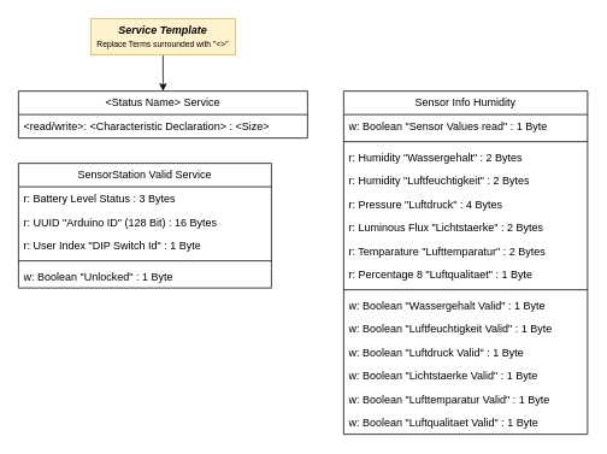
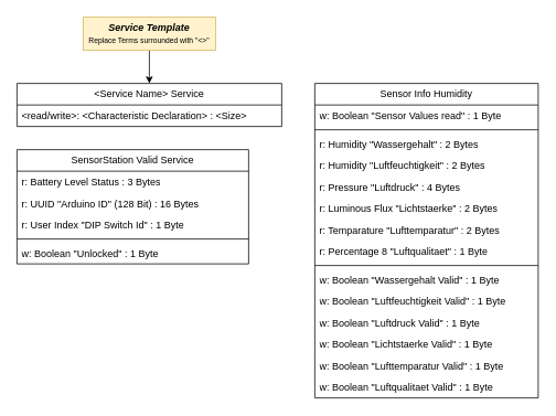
  <mxCell id="0" />
  <mxCell id="1" parent="0" />
  <mxCell id="2" value="SensorStation Valid Service" style="swimlane;fontStyle=0;childLayout=stackLayout;horizontal=1;startSize=26;fillColor=none;horizontalStack=0;resizeParent=1;resizeParentMax=0;resizeLast=0;collapsible=1;marginBottom=0;whiteSpace=wrap;html=1;" parent="1" vertex="1"><mxGeometry x="20" y="180" width="280" height="138" as="geometry" /></mxCell>
  <mxCell id="3" value="r: Battery Level Status : 3 Bytes" style="text;strokeColor=none;fillColor=none;align=left;verticalAlign=top;spacingLeft=4;spacingRight=4;overflow=hidden;rotatable=0;points=[[0,0.5],[1,0.5]];portConstraint=eastwest;whiteSpace=wrap;html=1;" parent="2" vertex="1"><mxGeometry y="26" width="280" height="26" as="geometry" /></mxCell>
  <mxCell id="4" value="r: UUID &quot;Arduino ID&quot; (128 Bit) : 16 Bytes" style="text;strokeColor=none;fillColor=none;align=left;verticalAlign=top;spacingLeft=4;spacingRight=4;overflow=hidden;rotatable=0;points=[[0,0.5],[1,0.5]];portConstraint=eastwest;whiteSpace=wrap;html=1;" parent="2" vertex="1"><mxGeometry y="52" width="280" height="26" as="geometry" /></mxCell>
  <mxCell id="5" value="r: User Index &quot;DIP Switch Id&quot; : 1 Byte" style="text;strokeColor=none;fillColor=none;align=left;verticalAlign=top;spacingLeft=4;spacingRight=4;overflow=hidden;rotatable=0;points=[[0,0.5],[1,0.5]];portConstraint=eastwest;whiteSpace=wrap;html=1;" parent="2" vertex="1"><mxGeometry y="78" width="280" height="26" as="geometry" /></mxCell>
  <mxCell id="6" value="" style="line;strokeWidth=1;fillColor=none;align=left;verticalAlign=middle;spacingTop=-1;spacingLeft=3;spacingRight=3;rotatable=0;labelPosition=right;points=[];portConstraint=eastwest;strokeColor=inherit;" vertex="1" parent="2"><mxGeometry y="104" width="280" height="8" as="geometry" /></mxCell>
  <mxCell id="7" value="w: Boolean &quot;Unlocked&quot; : 1 Byte" style="text;strokeColor=none;fillColor=none;align=left;verticalAlign=top;spacingLeft=4;spacingRight=4;overflow=hidden;rotatable=0;points=[[0,0.5],[1,0.5]];portConstraint=eastwest;whiteSpace=wrap;html=1;" vertex="1" parent="2"><mxGeometry y="112" width="280" height="26" as="geometry" /></mxCell>
  <mxCell id="8" value="Sensor Info Humidity" style="swimlane;fontStyle=0;childLayout=stackLayout;horizontal=1;startSize=26;fillColor=none;horizontalStack=0;resizeParent=1;resizeParentMax=0;resizeLast=0;collapsible=1;marginBottom=0;whiteSpace=wrap;html=1;" parent="1" vertex="1"><mxGeometry x="380" y="100" width="270" height="380" as="geometry" /></mxCell>
  <mxCell id="9" value="w: Boolean &quot;Sensor Values read&quot; : 1 Byte" style="text;strokeColor=none;fillColor=none;align=left;verticalAlign=top;spacingLeft=4;spacingRight=4;overflow=hidden;rotatable=0;points=[[0,0.5],[1,0.5]];portConstraint=eastwest;whiteSpace=wrap;html=1;" parent="8" vertex="1"><mxGeometry y="26" width="270" height="26" as="geometry" /></mxCell>
  <mxCell id="10" value="" style="line;strokeWidth=1;fillColor=none;align=left;verticalAlign=middle;spacingTop=-1;spacingLeft=3;spacingRight=3;rotatable=0;labelPosition=right;points=[];portConstraint=eastwest;strokeColor=inherit;" parent="8" vertex="1"><mxGeometry y="52" width="270" height="8" as="geometry" /></mxCell>
  <mxCell id="11" value="r: Humidity &quot;Wassergehalt&quot; : 2 Bytes" style="text;strokeColor=none;fillColor=none;align=left;verticalAlign=top;spacingLeft=4;spacingRight=4;overflow=hidden;rotatable=0;points=[[0,0.5],[1,0.5]];portConstraint=eastwest;whiteSpace=wrap;html=1;" parent="8" vertex="1"><mxGeometry y="60" width="270" height="26" as="geometry" /></mxCell>
  <mxCell id="12" value="r: Humidity &quot;Luftfeuchtigkeit&quot; : 2 Bytes" style="text;strokeColor=none;fillColor=none;align=left;verticalAlign=top;spacingLeft=4;spacingRight=4;overflow=hidden;rotatable=0;points=[[0,0.5],[1,0.5]];portConstraint=eastwest;whiteSpace=wrap;html=1;" parent="8" vertex="1"><mxGeometry y="86" width="270" height="26" as="geometry" /></mxCell>
  <mxCell id="13" value="r: Pressure &quot;Luftdruck&quot; : 4 Bytes" style="text;strokeColor=none;fillColor=none;align=left;verticalAlign=top;spacingLeft=4;spacingRight=4;overflow=hidden;rotatable=0;points=[[0,0.5],[1,0.5]];portConstraint=eastwest;whiteSpace=wrap;html=1;" parent="8" vertex="1"><mxGeometry y="112" width="270" height="26" as="geometry" /></mxCell>
  <mxCell id="14" value="r: Luminous Flux &quot;Lichtstaerke&quot; : 2 Bytes" style="text;strokeColor=none;fillColor=none;align=left;verticalAlign=top;spacingLeft=4;spacingRight=4;overflow=hidden;rotatable=0;points=[[0,0.5],[1,0.5]];portConstraint=eastwest;whiteSpace=wrap;html=1;" parent="8" vertex="1"><mxGeometry y="138" width="270" height="26" as="geometry" /></mxCell>
  <mxCell id="15" value="r: Temparature &quot;Lufttemparatur&quot; : 2 Bytes" style="text;strokeColor=none;fillColor=none;align=left;verticalAlign=top;spacingLeft=4;spacingRight=4;overflow=hidden;rotatable=0;points=[[0,0.5],[1,0.5]];portConstraint=eastwest;whiteSpace=wrap;html=1;" parent="8" vertex="1"><mxGeometry y="164" width="270" height="26" as="geometry" /></mxCell>
  <mxCell id="16" value="r: Percentage 8 &quot;Luftqualitaet&quot; : 1 Byte" style="text;strokeColor=none;fillColor=none;align=left;verticalAlign=top;spacingLeft=4;spacingRight=4;overflow=hidden;rotatable=0;points=[[0,0.5],[1,0.5]];portConstraint=eastwest;whiteSpace=wrap;html=1;" parent="8" vertex="1"><mxGeometry y="190" width="270" height="26" as="geometry" /></mxCell>
  <mxCell id="17" value="" style="line;strokeWidth=1;fillColor=none;align=left;verticalAlign=middle;spacingTop=-1;spacingLeft=3;spacingRight=3;rotatable=0;labelPosition=right;points=[];portConstraint=eastwest;strokeColor=inherit;" parent="8" vertex="1"><mxGeometry y="216" width="270" height="8" as="geometry" /></mxCell>
  <mxCell id="18" value="w: Boolean &quot;Wassergehalt Valid&quot; : 1 Byte" style="text;strokeColor=none;fillColor=none;align=left;verticalAlign=top;spacingLeft=4;spacingRight=4;overflow=hidden;rotatable=0;points=[[0,0.5],[1,0.5]];portConstraint=eastwest;whiteSpace=wrap;html=1;" parent="8" vertex="1"><mxGeometry y="224" width="270" height="26" as="geometry" /></mxCell>
  <mxCell id="19" value="w: Boolean &quot;Luftfeuchtigkeit&amp;nbsp;Valid&quot; : 1 Byte" style="text;strokeColor=none;fillColor=none;align=left;verticalAlign=top;spacingLeft=4;spacingRight=4;overflow=hidden;rotatable=0;points=[[0,0.5],[1,0.5]];portConstraint=eastwest;whiteSpace=wrap;html=1;" parent="8" vertex="1"><mxGeometry y="250" width="270" height="26" as="geometry" /></mxCell>
  <mxCell id="20" value="w: Boolean &quot;Luftdruck&amp;nbsp;Valid&quot; : 1 Byte" style="text;strokeColor=none;fillColor=none;align=left;verticalAlign=top;spacingLeft=4;spacingRight=4;overflow=hidden;rotatable=0;points=[[0,0.5],[1,0.5]];portConstraint=eastwest;whiteSpace=wrap;html=1;" parent="8" vertex="1"><mxGeometry y="276" width="270" height="26" as="geometry" /></mxCell>
  <mxCell id="21" value="w: Boolean &quot;Lichtstaerke&amp;nbsp;Valid&quot; : 1 Byte" style="text;strokeColor=none;fillColor=none;align=left;verticalAlign=top;spacingLeft=4;spacingRight=4;overflow=hidden;rotatable=0;points=[[0,0.5],[1,0.5]];portConstraint=eastwest;whiteSpace=wrap;html=1;" parent="8" vertex="1"><mxGeometry y="302" width="270" height="26" as="geometry" /></mxCell>
  <mxCell id="22" value="w: Boolean &quot;Lufttemparatur&amp;nbsp;Valid&quot; : 1 Byte" style="text;strokeColor=none;fillColor=none;align=left;verticalAlign=top;spacingLeft=4;spacingRight=4;overflow=hidden;rotatable=0;points=[[0,0.5],[1,0.5]];portConstraint=eastwest;whiteSpace=wrap;html=1;" parent="8" vertex="1"><mxGeometry y="328" width="270" height="26" as="geometry" /></mxCell>
  <mxCell id="23" value="w: Boolean &quot;Luftqualitaet&amp;nbsp;Valid&quot; : 1 Byte" style="text;strokeColor=none;fillColor=none;align=left;verticalAlign=top;spacingLeft=4;spacingRight=4;overflow=hidden;rotatable=0;points=[[0,0.5],[1,0.5]];portConstraint=eastwest;whiteSpace=wrap;html=1;" parent="8" vertex="1"><mxGeometry y="354" width="270" height="26" as="geometry" /></mxCell>
- <mxCell id="24" value="&amp;lt;Status Name&amp;gt; Service" style="swimlane;fontStyle=0;childLayout=stackLayout;horizontal=1;startSize=26;fillColor=none;horizontalStack=0;resizeParent=1;resizeParentMax=0;resizeLast=0;collapsible=1;marginBottom=0;whiteSpace=wrap;html=1;" vertex="1" parent="1"><mxGeometry x="20" y="100" width="320" height="52" as="geometry" /></mxCell>
+ <mxCell id="24" value="&amp;lt;Service Name&amp;gt; Service" style="swimlane;fontStyle=0;childLayout=stackLayout;horizontal=1;startSize=26;fillColor=none;horizontalStack=0;resizeParent=1;resizeParentMax=0;resizeLast=0;collapsible=1;marginBottom=0;whiteSpace=wrap;html=1;" vertex="1" parent="1"><mxGeometry x="20" y="100" width="320" height="52" as="geometry" /></mxCell>
  <mxCell id="25" value="&amp;lt;read/write&amp;gt;: &amp;lt;Characteristic Declaration&amp;gt; : &amp;lt;Size&amp;gt;" style="text;strokeColor=none;fillColor=none;align=left;verticalAlign=top;spacingLeft=4;spacingRight=4;overflow=hidden;rotatable=0;points=[[0,0.5],[1,0.5]];portConstraint=eastwest;whiteSpace=wrap;html=1;" vertex="1" parent="24"><mxGeometry y="26" width="320" height="26" as="geometry" /></mxCell>
  <mxCell id="26" style="edgeStyle=orthogonalEdgeStyle;rounded=0;orthogonalLoop=1;jettySize=auto;html=1;" edge="1" parent="1" source="27" target="24"><mxGeometry relative="1" as="geometry" /></mxCell>
  <mxCell id="27" value="&lt;b&gt;&lt;i&gt;Service Template&lt;/i&gt;&lt;/b&gt;&lt;br&gt;&lt;font style=&quot;font-size: 9px;&quot;&gt;Replace Terms surrounded with &quot;&amp;lt;&amp;gt;&quot;&lt;/font&gt;" style="text;html=1;strokeColor=#d6b656;fillColor=#fff2cc;align=center;verticalAlign=middle;whiteSpace=wrap;rounded=0;" vertex="1" parent="1"><mxGeometry x="100" y="20" width="160" height="40" as="geometry" /></mxCell>
